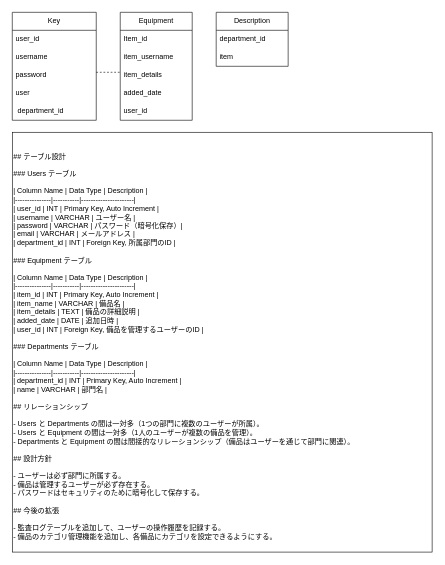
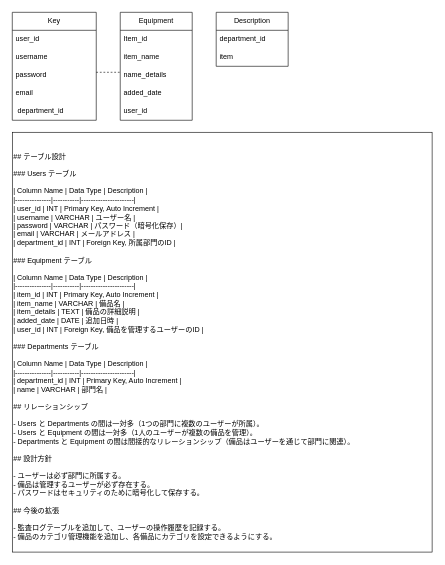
  <mxCell id="0" />
  <mxCell id="1" parent="0" />
  <mxCell id="2" value="   Key " style="swimlane;fontStyle=0;childLayout=stackLayout;horizontal=1;startSize=30;horizontalStack=0;resizeParent=1;resizeParentMax=0;resizeLast=0;collapsible=1;marginBottom=0;whiteSpace=wrap;html=1;" vertex="1" parent="1"><mxGeometry x="20" y="20" width="140" height="180" as="geometry"><mxRectangle x="170" y="190" width="70" height="30" as="alternateBounds" /></mxGeometry></mxCell>
  <mxCell id="3" value="user_id" style="text;strokeColor=none;fillColor=none;align=left;verticalAlign=middle;spacingLeft=4;spacingRight=4;overflow=hidden;points=[[0,0.5],[1,0.5]];portConstraint=eastwest;rotatable=0;whiteSpace=wrap;html=1;" vertex="1" parent="2"><mxGeometry y="30" width="140" height="30" as="geometry" /></mxCell>
  <mxCell id="4" value="username     " style="text;strokeColor=none;fillColor=none;align=left;verticalAlign=middle;spacingLeft=4;spacingRight=4;overflow=hidden;points=[[0,0.5],[1,0.5]];portConstraint=eastwest;rotatable=0;whiteSpace=wrap;html=1;" vertex="1" parent="2"><mxGeometry y="60" width="140" height="30" as="geometry" /></mxCell>
  <mxCell id="5" value=" password" style="text;strokeColor=none;fillColor=none;align=left;verticalAlign=middle;spacingLeft=4;spacingRight=4;overflow=hidden;points=[[0,0.5],[1,0.5]];portConstraint=eastwest;rotatable=0;whiteSpace=wrap;html=1;" vertex="1" parent="2"><mxGeometry y="90" width="140" height="30" as="geometry" /></mxCell>
- <mxCell id="6" value="user&amp;nbsp;" style="text;strokeColor=none;fillColor=none;align=left;verticalAlign=middle;spacingLeft=4;spacingRight=4;overflow=hidden;points=[[0,0.5],[1,0.5]];portConstraint=eastwest;rotatable=0;whiteSpace=wrap;html=1;" vertex="1" parent="2"><mxGeometry y="120" width="140" height="30" as="geometry" /></mxCell>
+ <mxCell id="6" value="email&amp;nbsp;" style="text;strokeColor=none;fillColor=none;align=left;verticalAlign=middle;spacingLeft=4;spacingRight=4;overflow=hidden;points=[[0,0.5],[1,0.5]];portConstraint=eastwest;rotatable=0;whiteSpace=wrap;html=1;" vertex="1" parent="2"><mxGeometry y="120" width="140" height="30" as="geometry" /></mxCell>
  <mxCell id="7" value="&amp;nbsp;department_id" style="text;strokeColor=none;fillColor=none;align=left;verticalAlign=middle;spacingLeft=4;spacingRight=4;overflow=hidden;points=[[0,0.5],[1,0.5]];portConstraint=eastwest;rotatable=0;whiteSpace=wrap;html=1;" vertex="1" parent="2"><mxGeometry y="150" width="140" height="30" as="geometry" /></mxCell>
  <mxCell id="8" value="Equipment " style="swimlane;fontStyle=0;childLayout=stackLayout;horizontal=1;startSize=30;horizontalStack=0;resizeParent=1;resizeParentMax=0;resizeLast=0;collapsible=1;marginBottom=0;whiteSpace=wrap;html=1;" vertex="1" parent="1"><mxGeometry x="200" y="20" width="120" height="180" as="geometry" /></mxCell>
  <mxCell id="9" value="Item_id" style="text;strokeColor=none;fillColor=none;align=left;verticalAlign=middle;spacingLeft=4;spacingRight=4;overflow=hidden;points=[[0,0.5],[1,0.5]];portConstraint=eastwest;rotatable=0;whiteSpace=wrap;html=1;" vertex="1" parent="8"><mxGeometry y="30" width="120" height="30" as="geometry" /></mxCell>
- <mxCell id="10" value="item_username" style="text;strokeColor=none;fillColor=none;align=left;verticalAlign=middle;spacingLeft=4;spacingRight=4;overflow=hidden;points=[[0,0.5],[1,0.5]];portConstraint=eastwest;rotatable=0;whiteSpace=wrap;html=1;" vertex="1" parent="8"><mxGeometry y="60" width="120" height="30" as="geometry" /></mxCell>
- <mxCell id="11" value="item_details   " style="text;strokeColor=none;fillColor=none;align=left;verticalAlign=middle;spacingLeft=4;spacingRight=4;overflow=hidden;points=[[0,0.5],[1,0.5]];portConstraint=eastwest;rotatable=0;whiteSpace=wrap;html=1;" vertex="1" parent="8"><mxGeometry y="90" width="120" height="30" as="geometry" /></mxCell>
+ <mxCell id="10" value="item_name" style="text;strokeColor=none;fillColor=none;align=left;verticalAlign=middle;spacingLeft=4;spacingRight=4;overflow=hidden;points=[[0,0.5],[1,0.5]];portConstraint=eastwest;rotatable=0;whiteSpace=wrap;html=1;" vertex="1" parent="8"><mxGeometry y="60" width="120" height="30" as="geometry" /></mxCell>
+ <mxCell id="11" value="name_details   " style="text;strokeColor=none;fillColor=none;align=left;verticalAlign=middle;spacingLeft=4;spacingRight=4;overflow=hidden;points=[[0,0.5],[1,0.5]];portConstraint=eastwest;rotatable=0;whiteSpace=wrap;html=1;" vertex="1" parent="8"><mxGeometry y="90" width="120" height="30" as="geometry" /></mxCell>
  <mxCell id="12" value="added_date&amp;nbsp; &amp;nbsp; &amp;nbsp;" style="text;strokeColor=none;fillColor=none;align=left;verticalAlign=middle;spacingLeft=4;spacingRight=4;overflow=hidden;points=[[0,0.5],[1,0.5]];portConstraint=eastwest;rotatable=0;whiteSpace=wrap;html=1;" vertex="1" parent="8"><mxGeometry y="120" width="120" height="30" as="geometry" /></mxCell>
  <mxCell id="13" value="user_id" style="text;strokeColor=none;fillColor=none;align=left;verticalAlign=middle;spacingLeft=4;spacingRight=4;overflow=hidden;points=[[0,0.5],[1,0.5]];portConstraint=eastwest;rotatable=0;whiteSpace=wrap;html=1;" vertex="1" parent="8"><mxGeometry y="150" width="120" height="30" as="geometry" /></mxCell>
  <mxCell id="14" value="Description  " style="swimlane;fontStyle=0;childLayout=stackLayout;horizontal=1;startSize=30;horizontalStack=0;resizeParent=1;resizeParentMax=0;resizeLast=0;collapsible=1;marginBottom=0;whiteSpace=wrap;html=1;" vertex="1" parent="1"><mxGeometry x="360" y="20" width="120" height="90" as="geometry" /></mxCell>
  <mxCell id="15" value="department_id" style="text;strokeColor=none;fillColor=none;align=left;verticalAlign=middle;spacingLeft=4;spacingRight=4;overflow=hidden;points=[[0,0.5],[1,0.5]];portConstraint=eastwest;rotatable=0;whiteSpace=wrap;html=1;" vertex="1" parent="14"><mxGeometry y="30" width="120" height="30" as="geometry" /></mxCell>
  <mxCell id="16" value="item         " style="text;strokeColor=none;fillColor=none;align=left;verticalAlign=middle;spacingLeft=4;spacingRight=4;overflow=hidden;points=[[0,0.5],[1,0.5]];portConstraint=eastwest;rotatable=0;whiteSpace=wrap;html=1;" vertex="1" parent="14"><mxGeometry y="60" width="120" height="30" as="geometry" /></mxCell>
  <mxCell id="17" value="" style="endArrow=none;dashed=1;html=1;" edge="1" parent="1"><mxGeometry width="50" height="50" relative="1" as="geometry"><mxPoint x="160" y="120" as="sourcePoint" /><mxPoint x="200" y="120" as="targetPoint" /></mxGeometry></mxCell>
  <mxCell id="18" value="&lt;br&gt;## テーブル設計&lt;br&gt;&lt;br&gt;### Users テーブル&lt;br&gt;&lt;br&gt;&lt;span class=&quot;hljs-operator&quot;&gt;|&lt;/span&gt; &lt;span class=&quot;hljs-keyword&quot;&gt;Column&lt;/span&gt; Name   &lt;span class=&quot;hljs-operator&quot;&gt;|&lt;/span&gt; Data Type &lt;span class=&quot;hljs-operator&quot;&gt;|&lt;/span&gt; Description          &lt;span class=&quot;hljs-operator&quot;&gt;|&lt;/span&gt;&lt;br&gt;&lt;span class=&quot;hljs-operator&quot;&gt;|&lt;/span&gt;&lt;span class=&quot;hljs-comment&quot;&gt;---------------|-----------|----------------------|&lt;/span&gt;&lt;br&gt;&lt;span class=&quot;hljs-operator&quot;&gt;|&lt;/span&gt; user_id       &lt;span class=&quot;hljs-operator&quot;&gt;|&lt;/span&gt; &lt;span class=&quot;hljs-type&quot;&gt;INT&lt;/span&gt;       &lt;span class=&quot;hljs-operator&quot;&gt;|&lt;/span&gt; &lt;span class=&quot;hljs-keyword&quot;&gt;Primary&lt;/span&gt; Key, Auto Increment &lt;span class=&quot;hljs-operator&quot;&gt;|&lt;/span&gt;&lt;br&gt;&lt;span class=&quot;hljs-operator&quot;&gt;|&lt;/span&gt; username      &lt;span class=&quot;hljs-operator&quot;&gt;|&lt;/span&gt; &lt;span class=&quot;hljs-type&quot;&gt;VARCHAR&lt;/span&gt;   &lt;span class=&quot;hljs-operator&quot;&gt;|&lt;/span&gt; ユーザー名            &lt;span class=&quot;hljs-operator&quot;&gt;|&lt;/span&gt;&lt;br&gt;&lt;span class=&quot;hljs-operator&quot;&gt;|&lt;/span&gt; password      &lt;span class=&quot;hljs-operator&quot;&gt;|&lt;/span&gt; &lt;span class=&quot;hljs-type&quot;&gt;VARCHAR&lt;/span&gt;   &lt;span class=&quot;hljs-operator&quot;&gt;|&lt;/span&gt; パスワード（暗号化保存）&lt;span class=&quot;hljs-operator&quot;&gt;|&lt;/span&gt;&lt;br&gt;&lt;span class=&quot;hljs-operator&quot;&gt;|&lt;/span&gt; email         &lt;span class=&quot;hljs-operator&quot;&gt;|&lt;/span&gt; &lt;span class=&quot;hljs-type&quot;&gt;VARCHAR&lt;/span&gt;   &lt;span class=&quot;hljs-operator&quot;&gt;|&lt;/span&gt; メールアドレス        &lt;span class=&quot;hljs-operator&quot;&gt;|&lt;/span&gt;&lt;br&gt;&lt;span class=&quot;hljs-operator&quot;&gt;|&lt;/span&gt; department_id &lt;span class=&quot;hljs-operator&quot;&gt;|&lt;/span&gt; &lt;span class=&quot;hljs-type&quot;&gt;INT&lt;/span&gt;       &lt;span class=&quot;hljs-operator&quot;&gt;|&lt;/span&gt; &lt;span class=&quot;hljs-keyword&quot;&gt;Foreign&lt;/span&gt; Key, 所属部門のID &lt;span class=&quot;hljs-operator&quot;&gt;|&lt;/span&gt;&lt;br&gt;&lt;br&gt;### Equipment テーブル&lt;br&gt;&lt;br&gt;&lt;span class=&quot;hljs-operator&quot;&gt;|&lt;/span&gt; &lt;span class=&quot;hljs-keyword&quot;&gt;Column&lt;/span&gt; Name   &lt;span class=&quot;hljs-operator&quot;&gt;|&lt;/span&gt; Data Type &lt;span class=&quot;hljs-operator&quot;&gt;|&lt;/span&gt; Description          &lt;span class=&quot;hljs-operator&quot;&gt;|&lt;/span&gt;&lt;br&gt;&lt;span class=&quot;hljs-operator&quot;&gt;|&lt;/span&gt;&lt;span class=&quot;hljs-comment&quot;&gt;---------------|-----------|----------------------|&lt;/span&gt;&lt;br&gt;&lt;span class=&quot;hljs-operator&quot;&gt;|&lt;/span&gt; item_id       &lt;span class=&quot;hljs-operator&quot;&gt;|&lt;/span&gt; &lt;span class=&quot;hljs-type&quot;&gt;INT&lt;/span&gt;       &lt;span class=&quot;hljs-operator&quot;&gt;|&lt;/span&gt; &lt;span class=&quot;hljs-keyword&quot;&gt;Primary&lt;/span&gt; Key, Auto Increment &lt;span class=&quot;hljs-operator&quot;&gt;|&lt;/span&gt;&lt;br&gt;&lt;span class=&quot;hljs-operator&quot;&gt;|&lt;/span&gt; item_name     &lt;span class=&quot;hljs-operator&quot;&gt;|&lt;/span&gt; &lt;span class=&quot;hljs-type&quot;&gt;VARCHAR&lt;/span&gt;   &lt;span class=&quot;hljs-operator&quot;&gt;|&lt;/span&gt; 備品名               &lt;span class=&quot;hljs-operator&quot;&gt;|&lt;/span&gt;&lt;br&gt;&lt;span class=&quot;hljs-operator&quot;&gt;|&lt;/span&gt; item_details  &lt;span class=&quot;hljs-operator&quot;&gt;|&lt;/span&gt; TEXT      &lt;span class=&quot;hljs-operator&quot;&gt;|&lt;/span&gt; 備品の詳細説明       &lt;span class=&quot;hljs-operator&quot;&gt;|&lt;/span&gt;&lt;br&gt;&lt;span class=&quot;hljs-operator&quot;&gt;|&lt;/span&gt; added_date    &lt;span class=&quot;hljs-operator&quot;&gt;|&lt;/span&gt; &lt;span class=&quot;hljs-type&quot;&gt;DATE&lt;/span&gt;      &lt;span class=&quot;hljs-operator&quot;&gt;|&lt;/span&gt; 追加日時             &lt;span class=&quot;hljs-operator&quot;&gt;|&lt;/span&gt;&lt;br&gt;&lt;span class=&quot;hljs-operator&quot;&gt;|&lt;/span&gt; user_id       &lt;span class=&quot;hljs-operator&quot;&gt;|&lt;/span&gt; &lt;span class=&quot;hljs-type&quot;&gt;INT&lt;/span&gt;       &lt;span class=&quot;hljs-operator&quot;&gt;|&lt;/span&gt; &lt;span class=&quot;hljs-keyword&quot;&gt;Foreign&lt;/span&gt; Key, 備品を管理するユーザーのID &lt;span class=&quot;hljs-operator&quot;&gt;|&lt;/span&gt;&lt;br&gt;&lt;br&gt;### Departments テーブル&lt;br&gt;&lt;br&gt;&lt;span class=&quot;hljs-operator&quot;&gt;|&lt;/span&gt; &lt;span class=&quot;hljs-keyword&quot;&gt;Column&lt;/span&gt; Name   &lt;span class=&quot;hljs-operator&quot;&gt;|&lt;/span&gt; Data Type &lt;span class=&quot;hljs-operator&quot;&gt;|&lt;/span&gt; Description          &lt;span class=&quot;hljs-operator&quot;&gt;|&lt;/span&gt;&lt;br&gt;&lt;span class=&quot;hljs-operator&quot;&gt;|&lt;/span&gt;&lt;span class=&quot;hljs-comment&quot;&gt;---------------|-----------|----------------------|&lt;/span&gt;&lt;br&gt;&lt;span class=&quot;hljs-operator&quot;&gt;|&lt;/span&gt; department_id &lt;span class=&quot;hljs-operator&quot;&gt;|&lt;/span&gt; &lt;span class=&quot;hljs-type&quot;&gt;INT&lt;/span&gt;       &lt;span class=&quot;hljs-operator&quot;&gt;|&lt;/span&gt; &lt;span class=&quot;hljs-keyword&quot;&gt;Primary&lt;/span&gt; Key, Auto Increment &lt;span class=&quot;hljs-operator&quot;&gt;|&lt;/span&gt;&lt;br&gt;&lt;span class=&quot;hljs-operator&quot;&gt;|&lt;/span&gt; name          &lt;span class=&quot;hljs-operator&quot;&gt;|&lt;/span&gt; &lt;span class=&quot;hljs-type&quot;&gt;VARCHAR&lt;/span&gt;   &lt;span class=&quot;hljs-operator&quot;&gt;|&lt;/span&gt; 部門名               &lt;span class=&quot;hljs-operator&quot;&gt;|&lt;/span&gt;&lt;br&gt;&lt;br&gt;## リレーションシップ&lt;br&gt;&lt;br&gt;&lt;span class=&quot;hljs-operator&quot;&gt;-&lt;/span&gt; Users と Departments の間は一対多（&lt;span class=&quot;hljs-number&quot;&gt;1&lt;/span&gt;つの部門に複数のユーザーが所属）。&lt;br&gt;&lt;span class=&quot;hljs-operator&quot;&gt;-&lt;/span&gt; Users と Equipment の間は一対多（&lt;span class=&quot;hljs-number&quot;&gt;1&lt;/span&gt;人のユーザーが複数の備品を管理）。&lt;br&gt;&lt;span class=&quot;hljs-operator&quot;&gt;-&lt;/span&gt; Departments と Equipment の間は間接的なリレーションシップ（備品はユーザーを通じて部門に関連）。&lt;br&gt;&lt;br&gt;## 設計方針&lt;br&gt;&lt;br&gt;&lt;span class=&quot;hljs-operator&quot;&gt;-&lt;/span&gt; ユーザーは必ず部門に所属する。&lt;br&gt;&lt;span class=&quot;hljs-operator&quot;&gt;-&lt;/span&gt; 備品は管理するユーザーが必ず存在する。&lt;br&gt;&lt;span class=&quot;hljs-operator&quot;&gt;-&lt;/span&gt; パスワードはセキュリティのために暗号化して保存する。&lt;br&gt;&lt;br&gt;## 今後の拡張&lt;br&gt;&lt;br&gt;&lt;span class=&quot;hljs-operator&quot;&gt;-&lt;/span&gt; 監査ログテーブルを追加して、ユーザーの操作履歴を記録する。&lt;br&gt;&lt;span class=&quot;hljs-operator&quot;&gt;-&lt;/span&gt; 備品のカテゴリ管理機能を追加し、各備品にカテゴリを設定できるようにする。" style="whiteSpace=wrap;html=1;aspect=fixed;align=left;" vertex="1" parent="1"><mxGeometry x="20" y="220" width="700" height="700" as="geometry" /></mxCell>
